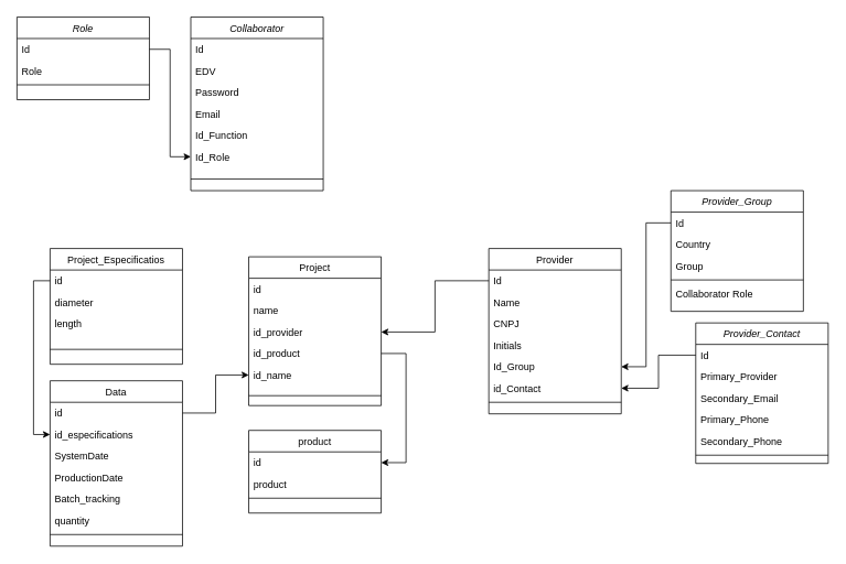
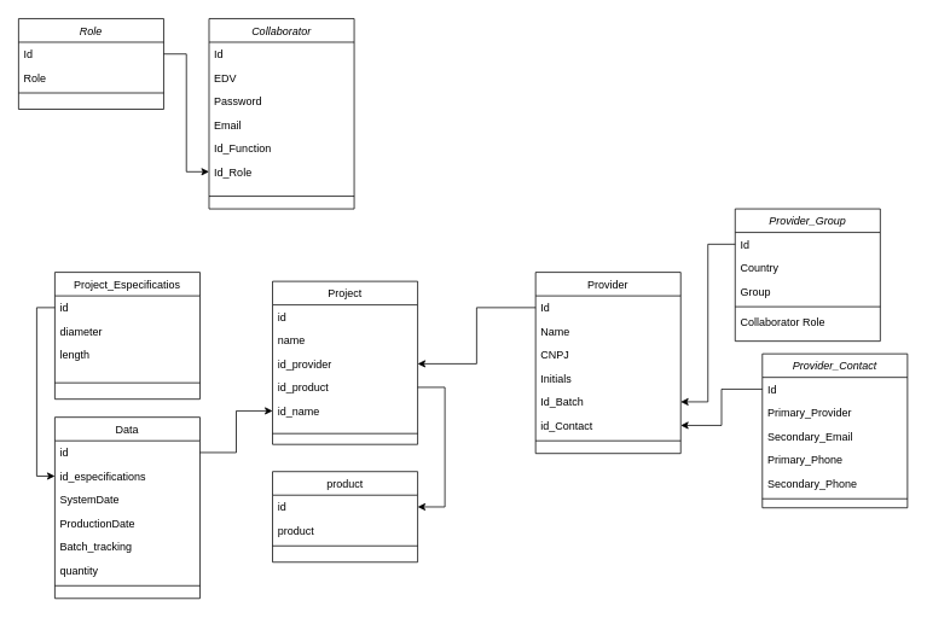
  <mxCell id="0" />
  <mxCell id="1" parent="0" />
  <mxCell id="2" value="Collaborator" style="swimlane;fontStyle=2;align=center;verticalAlign=top;childLayout=stackLayout;horizontal=1;startSize=26;horizontalStack=0;resizeParent=1;resizeLast=0;collapsible=1;marginBottom=0;rounded=0;shadow=0;strokeWidth=1;" parent="1" vertex="1"><mxGeometry x="230" y="20" width="160" height="210" as="geometry"><mxRectangle x="230" y="140" width="160" height="26" as="alternateBounds" /></mxGeometry></mxCell>
  <mxCell id="3" value="Id" style="text;align=left;verticalAlign=top;spacingLeft=4;spacingRight=4;overflow=hidden;rotatable=0;points=[[0,0.5],[1,0.5]];portConstraint=eastwest;" parent="2" vertex="1"><mxGeometry y="26" width="160" height="26" as="geometry" /></mxCell>
  <mxCell id="4" value="EDV" style="text;align=left;verticalAlign=top;spacingLeft=4;spacingRight=4;overflow=hidden;rotatable=0;points=[[0,0.5],[1,0.5]];portConstraint=eastwest;" parent="2" vertex="1"><mxGeometry y="52" width="160" height="26" as="geometry" /></mxCell>
  <mxCell id="5" value="Password&#10;" style="text;align=left;verticalAlign=top;spacingLeft=4;spacingRight=4;overflow=hidden;rotatable=0;points=[[0,0.5],[1,0.5]];portConstraint=eastwest;" vertex="1" parent="2"><mxGeometry y="78" width="160" height="26" as="geometry" /></mxCell>
  <mxCell id="6" value="Email" style="text;align=left;verticalAlign=top;spacingLeft=4;spacingRight=4;overflow=hidden;rotatable=0;points=[[0,0.5],[1,0.5]];portConstraint=eastwest;rounded=0;shadow=0;html=0;" parent="2" vertex="1"><mxGeometry y="104" width="160" height="26" as="geometry" /></mxCell>
  <mxCell id="7" value="Id_Function" style="text;align=left;verticalAlign=top;spacingLeft=4;spacingRight=4;overflow=hidden;rotatable=0;points=[[0,0.5],[1,0.5]];portConstraint=eastwest;rounded=0;shadow=0;html=0;" parent="2" vertex="1"><mxGeometry y="130" width="160" height="26" as="geometry" /></mxCell>
  <mxCell id="8" value="Id_Role" style="text;align=left;verticalAlign=top;spacingLeft=4;spacingRight=4;overflow=hidden;rotatable=0;points=[[0,0.5],[1,0.5]];portConstraint=eastwest;rounded=0;shadow=0;html=0;" parent="2" vertex="1"><mxGeometry y="156" width="160" height="26" as="geometry" /></mxCell>
  <mxCell id="9" value="" style="line;html=1;strokeWidth=1;align=left;verticalAlign=middle;spacingTop=-1;spacingLeft=3;spacingRight=3;rotatable=0;labelPosition=right;points=[];portConstraint=eastwest;" parent="2" vertex="1"><mxGeometry y="182" width="160" height="28" as="geometry" /></mxCell>
  <mxCell id="10" value="Project" style="swimlane;fontStyle=0;align=center;verticalAlign=top;childLayout=stackLayout;horizontal=1;startSize=26;horizontalStack=0;resizeParent=1;resizeLast=0;collapsible=1;marginBottom=0;rounded=0;shadow=0;strokeWidth=1;" parent="1" vertex="1"><mxGeometry x="300" y="310" width="160" height="180" as="geometry"><mxRectangle x="340" y="380" width="170" height="26" as="alternateBounds" /></mxGeometry></mxCell>
  <mxCell id="11" value="id" style="text;align=left;verticalAlign=top;spacingLeft=4;spacingRight=4;overflow=hidden;rotatable=0;points=[[0,0.5],[1,0.5]];portConstraint=eastwest;" parent="10" vertex="1"><mxGeometry y="26" width="160" height="26" as="geometry" /></mxCell>
  <mxCell id="12" value="name" style="text;align=left;verticalAlign=top;spacingLeft=4;spacingRight=4;overflow=hidden;rotatable=0;points=[[0,0.5],[1,0.5]];portConstraint=eastwest;" parent="10" vertex="1"><mxGeometry y="52" width="160" height="26" as="geometry" /></mxCell>
  <mxCell id="13" value="id_provider" style="text;align=left;verticalAlign=top;spacingLeft=4;spacingRight=4;overflow=hidden;rotatable=0;points=[[0,0.5],[1,0.5]];portConstraint=eastwest;" parent="10" vertex="1"><mxGeometry y="78" width="160" height="26" as="geometry" /></mxCell>
  <mxCell id="14" value="id_product" style="text;align=left;verticalAlign=top;spacingLeft=4;spacingRight=4;overflow=hidden;rotatable=0;points=[[0,0.5],[1,0.5]];portConstraint=eastwest;" parent="10" vertex="1"><mxGeometry y="104" width="160" height="26" as="geometry" /></mxCell>
  <mxCell id="15" value="id_name" style="text;align=left;verticalAlign=top;spacingLeft=4;spacingRight=4;overflow=hidden;rotatable=0;points=[[0,0.5],[1,0.5]];portConstraint=eastwest;" parent="10" vertex="1"><mxGeometry y="130" width="160" height="26" as="geometry" /></mxCell>
  <mxCell id="16" value="" style="line;html=1;strokeWidth=1;align=left;verticalAlign=middle;spacingTop=-1;spacingLeft=3;spacingRight=3;rotatable=0;labelPosition=right;points=[];portConstraint=eastwest;" parent="10" vertex="1"><mxGeometry y="156" width="160" height="24" as="geometry" /></mxCell>
  <mxCell id="17" value="Provider" style="swimlane;fontStyle=0;align=center;verticalAlign=top;childLayout=stackLayout;horizontal=1;startSize=26;horizontalStack=0;resizeParent=1;resizeLast=0;collapsible=1;marginBottom=0;rounded=0;shadow=0;strokeWidth=1;" parent="1" vertex="1"><mxGeometry x="590" y="300" width="160" height="200" as="geometry"><mxRectangle x="550" y="140" width="160" height="26" as="alternateBounds" /></mxGeometry></mxCell>
  <mxCell id="18" value="Id" style="text;align=left;verticalAlign=top;spacingLeft=4;spacingRight=4;overflow=hidden;rotatable=0;points=[[0,0.5],[1,0.5]];portConstraint=eastwest;" parent="17" vertex="1"><mxGeometry y="26" width="160" height="26" as="geometry" /></mxCell>
  <mxCell id="19" value="Name" style="text;align=left;verticalAlign=top;spacingLeft=4;spacingRight=4;overflow=hidden;rotatable=0;points=[[0,0.5],[1,0.5]];portConstraint=eastwest;rounded=0;shadow=0;html=0;" parent="17" vertex="1"><mxGeometry y="52" width="160" height="26" as="geometry" /></mxCell>
  <mxCell id="20" value="CNPJ" style="text;align=left;verticalAlign=top;spacingLeft=4;spacingRight=4;overflow=hidden;rotatable=0;points=[[0,0.5],[1,0.5]];portConstraint=eastwest;rounded=0;shadow=0;html=0;" parent="17" vertex="1"><mxGeometry y="78" width="160" height="26" as="geometry" /></mxCell>
  <mxCell id="21" value="Initials" style="text;align=left;verticalAlign=top;spacingLeft=4;spacingRight=4;overflow=hidden;rotatable=0;points=[[0,0.5],[1,0.5]];portConstraint=eastwest;rounded=0;shadow=0;html=0;" parent="17" vertex="1"><mxGeometry y="104" width="160" height="26" as="geometry" /></mxCell>
- <mxCell id="22" value="Id_Group" style="text;align=left;verticalAlign=top;spacingLeft=4;spacingRight=4;overflow=hidden;rotatable=0;points=[[0,0.5],[1,0.5]];portConstraint=eastwest;rounded=0;shadow=0;html=0;" parent="17" vertex="1"><mxGeometry y="130" width="160" height="26" as="geometry" /></mxCell>
+ <mxCell id="22" value="Id_Batch" style="text;align=left;verticalAlign=top;spacingLeft=4;spacingRight=4;overflow=hidden;rotatable=0;points=[[0,0.5],[1,0.5]];portConstraint=eastwest;rounded=0;shadow=0;html=0;" parent="17" vertex="1"><mxGeometry y="130" width="160" height="26" as="geometry" /></mxCell>
  <mxCell id="23" value="id_Contact" style="text;align=left;verticalAlign=top;spacingLeft=4;spacingRight=4;overflow=hidden;rotatable=0;points=[[0,0.5],[1,0.5]];portConstraint=eastwest;rounded=0;shadow=0;html=0;" parent="17" vertex="1"><mxGeometry y="156" width="160" height="26" as="geometry" /></mxCell>
  <mxCell id="24" value="" style="line;html=1;strokeWidth=1;align=left;verticalAlign=middle;spacingTop=-1;spacingLeft=3;spacingRight=3;rotatable=0;labelPosition=right;points=[];portConstraint=eastwest;" parent="17" vertex="1"><mxGeometry y="182" width="160" height="8" as="geometry" /></mxCell>
  <mxCell id="25" value="Role" style="swimlane;fontStyle=2;align=center;verticalAlign=top;childLayout=stackLayout;horizontal=1;startSize=26;horizontalStack=0;resizeParent=1;resizeLast=0;collapsible=1;marginBottom=0;rounded=0;shadow=0;strokeWidth=1;" parent="1" vertex="1"><mxGeometry x="20" y="20" width="160" height="100" as="geometry"><mxRectangle x="230" y="140" width="160" height="26" as="alternateBounds" /></mxGeometry></mxCell>
  <mxCell id="26" value="Id" style="text;align=left;verticalAlign=top;spacingLeft=4;spacingRight=4;overflow=hidden;rotatable=0;points=[[0,0.5],[1,0.5]];portConstraint=eastwest;" parent="25" vertex="1"><mxGeometry y="26" width="160" height="26" as="geometry" /></mxCell>
  <mxCell id="27" value="Role" style="text;align=left;verticalAlign=top;spacingLeft=4;spacingRight=4;overflow=hidden;rotatable=0;points=[[0,0.5],[1,0.5]];portConstraint=eastwest;rounded=0;shadow=0;html=0;" parent="25" vertex="1"><mxGeometry y="52" width="160" height="26" as="geometry" /></mxCell>
  <mxCell id="28" value="" style="line;html=1;strokeWidth=1;align=left;verticalAlign=middle;spacingTop=-1;spacingLeft=3;spacingRight=3;rotatable=0;labelPosition=right;points=[];portConstraint=eastwest;" parent="25" vertex="1"><mxGeometry y="78" width="160" height="8" as="geometry" /></mxCell>
  <mxCell id="29" style="edgeStyle=orthogonalEdgeStyle;rounded=0;orthogonalLoop=1;jettySize=auto;html=1;entryX=0;entryY=0.5;entryDx=0;entryDy=0;" parent="1" source="26" target="8" edge="1"><mxGeometry relative="1" as="geometry" /></mxCell>
  <mxCell id="30" value="Provider_Contact" style="swimlane;fontStyle=2;align=center;verticalAlign=top;childLayout=stackLayout;horizontal=1;startSize=26;horizontalStack=0;resizeParent=1;resizeLast=0;collapsible=1;marginBottom=0;rounded=0;shadow=0;strokeWidth=1;" parent="1" vertex="1"><mxGeometry x="840" y="390" width="160" height="170" as="geometry"><mxRectangle x="230" y="140" width="160" height="26" as="alternateBounds" /></mxGeometry></mxCell>
  <mxCell id="31" value="Id" style="text;align=left;verticalAlign=top;spacingLeft=4;spacingRight=4;overflow=hidden;rotatable=0;points=[[0,0.5],[1,0.5]];portConstraint=eastwest;" parent="30" vertex="1"><mxGeometry y="26" width="160" height="26" as="geometry" /></mxCell>
  <mxCell id="32" value="Primary_Provider" style="text;align=left;verticalAlign=top;spacingLeft=4;spacingRight=4;overflow=hidden;rotatable=0;points=[[0,0.5],[1,0.5]];portConstraint=eastwest;rounded=0;shadow=0;html=0;" parent="30" vertex="1"><mxGeometry y="52" width="160" height="26" as="geometry" /></mxCell>
  <mxCell id="33" value="Secondary_Email" style="text;align=left;verticalAlign=top;spacingLeft=4;spacingRight=4;overflow=hidden;rotatable=0;points=[[0,0.5],[1,0.5]];portConstraint=eastwest;rounded=0;shadow=0;html=0;" parent="30" vertex="1"><mxGeometry y="78" width="160" height="26" as="geometry" /></mxCell>
  <mxCell id="34" value="Primary_Phone" style="text;align=left;verticalAlign=top;spacingLeft=4;spacingRight=4;overflow=hidden;rotatable=0;points=[[0,0.5],[1,0.5]];portConstraint=eastwest;rounded=0;shadow=0;html=0;" parent="30" vertex="1"><mxGeometry y="104" width="160" height="26" as="geometry" /></mxCell>
  <mxCell id="35" value="Secondary_Phone" style="text;align=left;verticalAlign=top;spacingLeft=4;spacingRight=4;overflow=hidden;rotatable=0;points=[[0,0.5],[1,0.5]];portConstraint=eastwest;rounded=0;shadow=0;html=0;" parent="30" vertex="1"><mxGeometry y="130" width="160" height="26" as="geometry" /></mxCell>
  <mxCell id="36" value="" style="line;html=1;strokeWidth=1;align=left;verticalAlign=middle;spacingTop=-1;spacingLeft=3;spacingRight=3;rotatable=0;labelPosition=right;points=[];portConstraint=eastwest;" parent="30" vertex="1"><mxGeometry y="156" width="160" height="8" as="geometry" /></mxCell>
  <mxCell id="37" value="Provider_Group" style="swimlane;fontStyle=2;align=center;verticalAlign=top;childLayout=stackLayout;horizontal=1;startSize=26;horizontalStack=0;resizeParent=1;resizeLast=0;collapsible=1;marginBottom=0;rounded=0;shadow=0;strokeWidth=1;" parent="1" vertex="1"><mxGeometry x="810" y="230" width="160" height="146" as="geometry"><mxRectangle x="230" y="140" width="160" height="26" as="alternateBounds" /></mxGeometry></mxCell>
  <mxCell id="38" value="Id" style="text;align=left;verticalAlign=top;spacingLeft=4;spacingRight=4;overflow=hidden;rotatable=0;points=[[0,0.5],[1,0.5]];portConstraint=eastwest;" parent="37" vertex="1"><mxGeometry y="26" width="160" height="26" as="geometry" /></mxCell>
  <mxCell id="39" value="Country" style="text;align=left;verticalAlign=top;spacingLeft=4;spacingRight=4;overflow=hidden;rotatable=0;points=[[0,0.5],[1,0.5]];portConstraint=eastwest;rounded=0;shadow=0;html=0;" parent="37" vertex="1"><mxGeometry y="52" width="160" height="26" as="geometry" /></mxCell>
  <mxCell id="40" value="Group" style="text;align=left;verticalAlign=top;spacingLeft=4;spacingRight=4;overflow=hidden;rotatable=0;points=[[0,0.5],[1,0.5]];portConstraint=eastwest;rounded=0;shadow=0;html=0;" parent="37" vertex="1"><mxGeometry y="78" width="160" height="26" as="geometry" /></mxCell>
  <mxCell id="41" value="" style="line;html=1;strokeWidth=1;align=left;verticalAlign=middle;spacingTop=-1;spacingLeft=3;spacingRight=3;rotatable=0;labelPosition=right;points=[];portConstraint=eastwest;" parent="37" vertex="1"><mxGeometry y="104" width="160" height="8" as="geometry" /></mxCell>
  <mxCell id="42" value="Collaborator Role" style="text;align=left;verticalAlign=top;spacingLeft=4;spacingRight=4;overflow=hidden;rotatable=0;points=[[0,0.5],[1,0.5]];portConstraint=eastwest;" parent="37" vertex="1"><mxGeometry y="112" width="160" height="34" as="geometry" /></mxCell>
  <mxCell id="43" style="edgeStyle=orthogonalEdgeStyle;rounded=0;orthogonalLoop=1;jettySize=auto;html=1;entryX=1;entryY=0.5;entryDx=0;entryDy=0;" parent="1" source="31" target="23" edge="1"><mxGeometry relative="1" as="geometry" /></mxCell>
  <mxCell id="44" value="Project_Especificatios" style="swimlane;fontStyle=0;align=center;verticalAlign=top;childLayout=stackLayout;horizontal=1;startSize=26;horizontalStack=0;resizeParent=1;resizeLast=0;collapsible=1;marginBottom=0;rounded=0;shadow=0;strokeWidth=1;" parent="1" vertex="1"><mxGeometry x="60" y="300" width="160" height="140" as="geometry"><mxRectangle x="340" y="380" width="170" height="26" as="alternateBounds" /></mxGeometry></mxCell>
  <mxCell id="45" value="id" style="text;align=left;verticalAlign=top;spacingLeft=4;spacingRight=4;overflow=hidden;rotatable=0;points=[[0,0.5],[1,0.5]];portConstraint=eastwest;" parent="44" vertex="1"><mxGeometry y="26" width="160" height="26" as="geometry" /></mxCell>
  <mxCell id="46" value="diameter" style="text;align=left;verticalAlign=top;spacingLeft=4;spacingRight=4;overflow=hidden;rotatable=0;points=[[0,0.5],[1,0.5]];portConstraint=eastwest;" parent="44" vertex="1"><mxGeometry y="52" width="160" height="26" as="geometry" /></mxCell>
  <mxCell id="47" value="length" style="text;align=left;verticalAlign=top;spacingLeft=4;spacingRight=4;overflow=hidden;rotatable=0;points=[[0,0.5],[1,0.5]];portConstraint=eastwest;" parent="44" vertex="1"><mxGeometry y="78" width="160" height="26" as="geometry" /></mxCell>
  <mxCell id="48" value="" style="line;html=1;strokeWidth=1;align=left;verticalAlign=middle;spacingTop=-1;spacingLeft=3;spacingRight=3;rotatable=0;labelPosition=right;points=[];portConstraint=eastwest;" parent="44" vertex="1"><mxGeometry y="104" width="160" height="36" as="geometry" /></mxCell>
  <mxCell id="49" value="Data" style="swimlane;fontStyle=0;align=center;verticalAlign=top;childLayout=stackLayout;horizontal=1;startSize=26;horizontalStack=0;resizeParent=1;resizeLast=0;collapsible=1;marginBottom=0;rounded=0;shadow=0;strokeWidth=1;" parent="1" vertex="1"><mxGeometry x="60" y="460" width="160" height="200" as="geometry"><mxRectangle x="340" y="380" width="170" height="26" as="alternateBounds" /></mxGeometry></mxCell>
  <mxCell id="50" value="id" style="text;align=left;verticalAlign=top;spacingLeft=4;spacingRight=4;overflow=hidden;rotatable=0;points=[[0,0.5],[1,0.5]];portConstraint=eastwest;" parent="49" vertex="1"><mxGeometry y="26" width="160" height="26" as="geometry" /></mxCell>
  <mxCell id="51" value="id_especifications" style="text;align=left;verticalAlign=top;spacingLeft=4;spacingRight=4;overflow=hidden;rotatable=0;points=[[0,0.5],[1,0.5]];portConstraint=eastwest;" parent="49" vertex="1"><mxGeometry y="52" width="160" height="26" as="geometry" /></mxCell>
  <mxCell id="52" value="SystemDate" style="text;align=left;verticalAlign=top;spacingLeft=4;spacingRight=4;overflow=hidden;rotatable=0;points=[[0,0.5],[1,0.5]];portConstraint=eastwest;" parent="49" vertex="1"><mxGeometry y="78" width="160" height="26" as="geometry" /></mxCell>
  <mxCell id="53" value="ProductionDate" style="text;align=left;verticalAlign=top;spacingLeft=4;spacingRight=4;overflow=hidden;rotatable=0;points=[[0,0.5],[1,0.5]];portConstraint=eastwest;" parent="49" vertex="1"><mxGeometry y="104" width="160" height="26" as="geometry" /></mxCell>
  <mxCell id="54" value="Batch_tracking" style="text;align=left;verticalAlign=top;spacingLeft=4;spacingRight=4;overflow=hidden;rotatable=0;points=[[0,0.5],[1,0.5]];portConstraint=eastwest;" parent="49" vertex="1"><mxGeometry y="130" width="160" height="26" as="geometry" /></mxCell>
  <mxCell id="55" value="quantity" style="text;align=left;verticalAlign=top;spacingLeft=4;spacingRight=4;overflow=hidden;rotatable=0;points=[[0,0.5],[1,0.5]];portConstraint=eastwest;" parent="49" vertex="1"><mxGeometry y="156" width="160" height="26" as="geometry" /></mxCell>
  <mxCell id="56" value="" style="line;html=1;strokeWidth=1;align=left;verticalAlign=middle;spacingTop=-1;spacingLeft=3;spacingRight=3;rotatable=0;labelPosition=right;points=[];portConstraint=eastwest;" parent="49" vertex="1"><mxGeometry y="182" width="160" height="8" as="geometry" /></mxCell>
  <mxCell id="57" value="product" style="swimlane;fontStyle=0;align=center;verticalAlign=top;childLayout=stackLayout;horizontal=1;startSize=26;horizontalStack=0;resizeParent=1;resizeLast=0;collapsible=1;marginBottom=0;rounded=0;shadow=0;strokeWidth=1;" parent="1" vertex="1"><mxGeometry x="300" y="520" width="160" height="100" as="geometry"><mxRectangle x="340" y="380" width="170" height="26" as="alternateBounds" /></mxGeometry></mxCell>
  <mxCell id="58" value="id" style="text;align=left;verticalAlign=top;spacingLeft=4;spacingRight=4;overflow=hidden;rotatable=0;points=[[0,0.5],[1,0.5]];portConstraint=eastwest;" parent="57" vertex="1"><mxGeometry y="26" width="160" height="26" as="geometry" /></mxCell>
  <mxCell id="59" value="product" style="text;align=left;verticalAlign=top;spacingLeft=4;spacingRight=4;overflow=hidden;rotatable=0;points=[[0,0.5],[1,0.5]];portConstraint=eastwest;" parent="57" vertex="1"><mxGeometry y="52" width="160" height="26" as="geometry" /></mxCell>
  <mxCell id="60" value="" style="line;html=1;strokeWidth=1;align=left;verticalAlign=middle;spacingTop=-1;spacingLeft=3;spacingRight=3;rotatable=0;labelPosition=right;points=[];portConstraint=eastwest;" parent="57" vertex="1"><mxGeometry y="78" width="160" height="8" as="geometry" /></mxCell>
  <mxCell id="61" style="edgeStyle=orthogonalEdgeStyle;rounded=0;orthogonalLoop=1;jettySize=auto;html=1;entryX=0;entryY=0.5;entryDx=0;entryDy=0;" parent="1" source="45" target="51" edge="1"><mxGeometry relative="1" as="geometry" /></mxCell>
  <mxCell id="62" style="edgeStyle=orthogonalEdgeStyle;rounded=0;orthogonalLoop=1;jettySize=auto;html=1;entryX=0;entryY=0.5;entryDx=0;entryDy=0;" parent="1" source="50" target="15" edge="1"><mxGeometry relative="1" as="geometry" /></mxCell>
  <mxCell id="63" style="edgeStyle=orthogonalEdgeStyle;rounded=0;orthogonalLoop=1;jettySize=auto;html=1;entryX=1;entryY=0.5;entryDx=0;entryDy=0;" parent="1" source="38" target="22" edge="1"><mxGeometry relative="1" as="geometry" /></mxCell>
  <mxCell id="64" style="edgeStyle=orthogonalEdgeStyle;rounded=0;orthogonalLoop=1;jettySize=auto;html=1;entryX=1;entryY=0.5;entryDx=0;entryDy=0;" parent="1" source="18" target="13" edge="1"><mxGeometry relative="1" as="geometry" /></mxCell>
  <mxCell id="65" style="edgeStyle=orthogonalEdgeStyle;rounded=0;orthogonalLoop=1;jettySize=auto;html=1;entryX=1;entryY=0.5;entryDx=0;entryDy=0;" parent="1" source="14" target="58" edge="1"><mxGeometry relative="1" as="geometry"><Array as="points"><mxPoint x="490" y="427" /><mxPoint x="490" y="559" /></Array></mxGeometry></mxCell>
